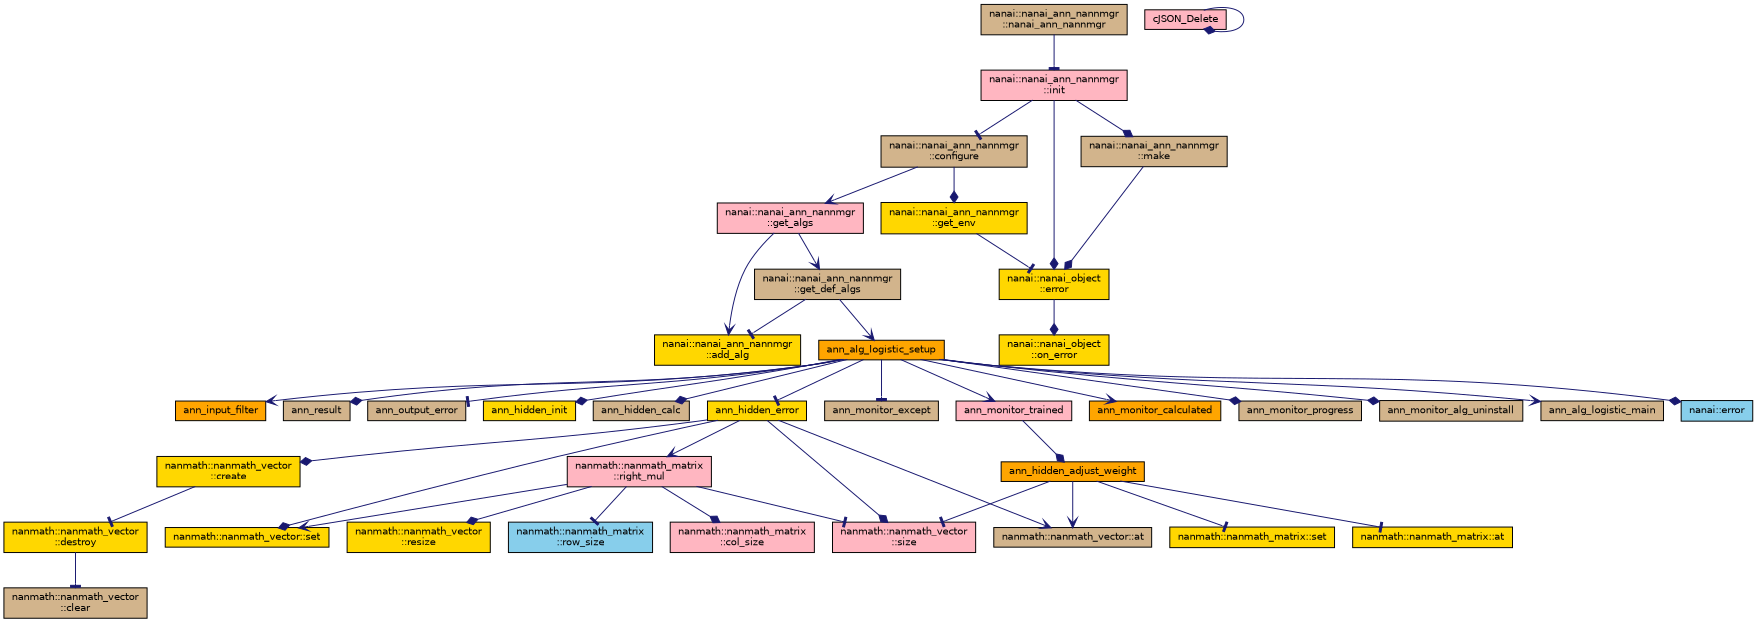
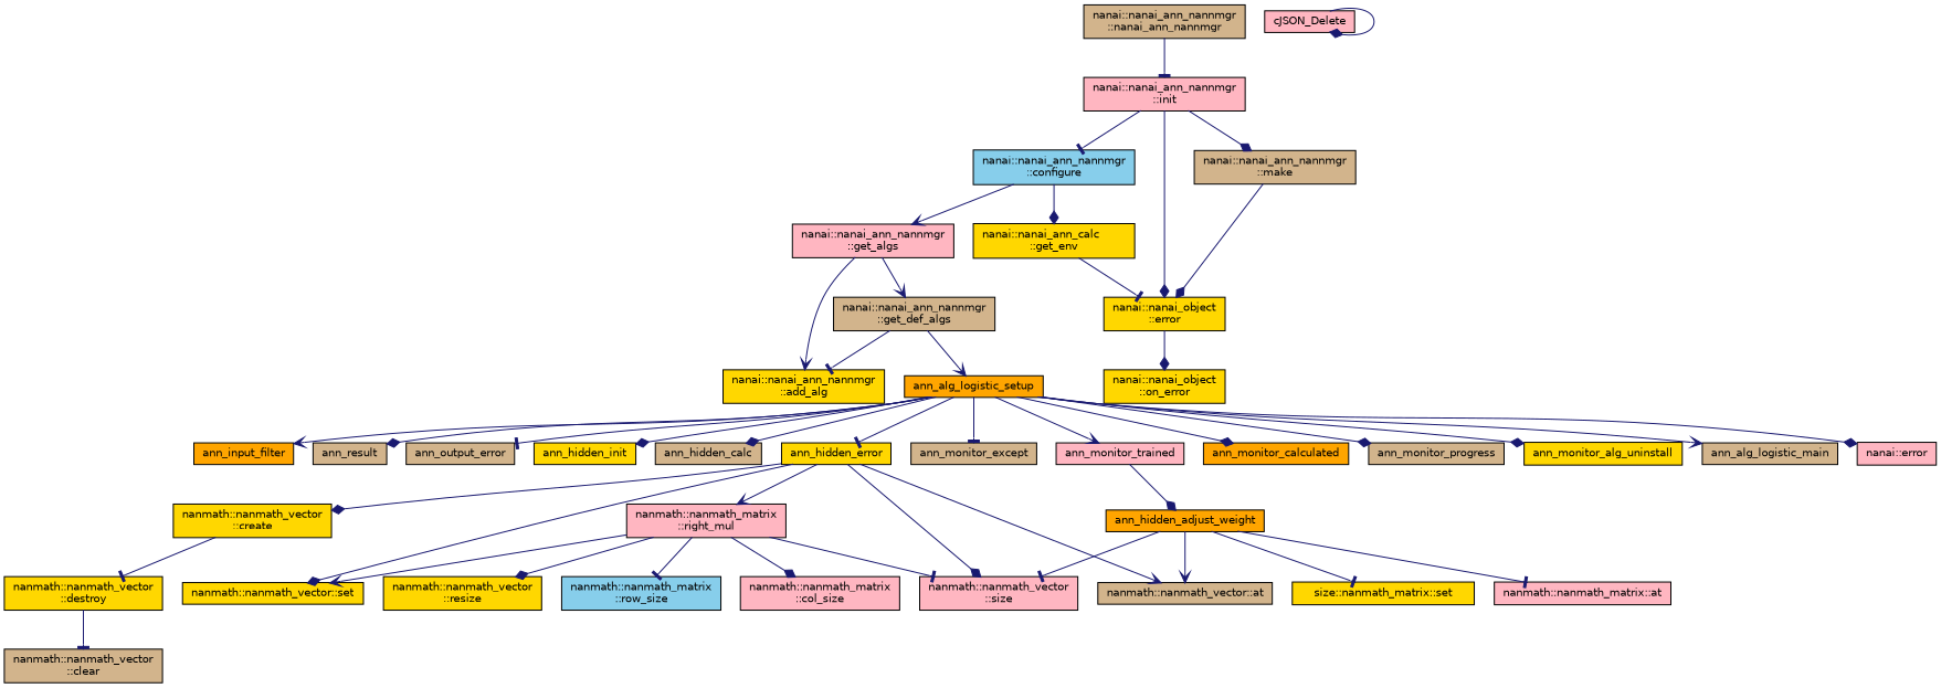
  digraph {
    fontname="DejaVu Sans"
    rankdir=TB
    node [color=black fillcolor=tan fontname="DejaVu Sans" fontsize=10 shape=record style=filled]
    edge [arrowhead=diamond color=midnightblue fontname="DejaVu Sans" fontsize=10 labelfontname=Helvetica labelfontsize=10 style=solid]
    n1 [fontcolor=black height=0.2 label="nanai::nanai_ann_nannmgr\l::nanai_ann_nannmgr" width=0.4]
    n2 [fillcolor=lightpink height=0.2 label="nanai::nanai_ann_nannmgr\l::init" width=0.4]
-   n3 [height=0.2 label="nanai::nanai_ann_nannmgr\l::configure" width=0.4]
+   n3 [fillcolor=skyblue height=0.2 label="nanai::nanai_ann_nannmgr\l::configure" width=0.4]
    n4 [fillcolor=gold height=0.2 label="nanai::nanai_object\l::error" width=0.4]
    n5 [height=0.2 label="nanai::nanai_ann_nannmgr\l::make" width=0.4]
-   n6 [fillcolor=gold height=0.2 label="nanai::nanai_ann_nannmgr\l::get_env" width=0.4]
+   n6 [fillcolor=gold height=0.2 label="nanai::nanai_ann_calc\l::get_env" width=0.4]
    n7 [fillcolor=lightpink height=0.2 label="nanai::nanai_ann_nannmgr\l::get_algs" width=0.4]
    n8 [fillcolor=gold height=0.2 label="nanai::nanai_object\l::on_error" width=0.4]
    n9 [height=0.2 label="nanai::nanai_ann_nannmgr\l::get_def_algs" width=0.4]
    n10 [fillcolor=gold height=0.2 label="nanai::nanai_ann_nannmgr\l::add_alg" width=0.4]
    n11 [fillcolor=orange height=0.2 label=ann_alg_logistic_setup width=0.4]
    n12 [fillcolor=orange height=0.2 label=ann_input_filter width=0.4]
    n13 [height=0.2 label=ann_result width=0.4]
    n14 [height=0.2 label=ann_output_error width=0.4]
    n15 [fillcolor=gold height=0.2 label=ann_hidden_init width=0.4]
    n16 [height=0.2 label=ann_hidden_calc width=0.4]
    n17 [fillcolor=gold height=0.2 label=ann_hidden_error width=0.4]
    n18 [height=0.2 label=ann_monitor_except width=0.4]
    n19 [fillcolor=lightpink height=0.2 label=ann_monitor_trained width=0.4]
    n20 [fillcolor=orange height=0.2 label=ann_monitor_calculated width=0.4]
    n21 [height=0.2 label=ann_monitor_progress width=0.4]
-   n22 [height=0.2 label=ann_monitor_alg_uninstall width=0.4]
+   n22 [fillcolor=gold height=0.2 label=ann_monitor_alg_uninstall width=0.4]
    n23 [height=0.2 label=ann_alg_logistic_main width=0.4]
-   n24 [fillcolor=skyblue height=0.2 label="nanai::error" width=0.4]
+   n24 [fillcolor=lightpink height=0.2 label="nanai::error" width=0.4]
    n25 [fillcolor=gold height=0.2 label="nanmath::nanmath_vector\l::create" width=0.4]
    n26 [fillcolor=lightpink height=0.2 label="nanmath::nanmath_vector\l::size" width=0.4]
    n27 [fillcolor=lightpink height=0.2 label="nanmath::nanmath_matrix\l::right_mul" width=0.4]
    n28 [fillcolor=gold height=0.2 label="nanmath::nanmath_vector::set" width=0.4]
    n29 [height=0.2 label="nanmath::nanmath_vector::at" width=0.4]
    n30 [fillcolor=orange height=0.2 label=ann_hidden_adjust_weight width=0.4]
-   n31 [fillcolor=gold height=0.2 label="nanmath::nanmath_matrix::at" width=0.4]
-   n32 [fillcolor=gold height=0.2 label="nanmath::nanmath_matrix::set" width=0.4]
+   n31 [fillcolor=lightpink height=0.2 label="nanmath::nanmath_matrix::at" width=0.4]
+   n32 [fillcolor=gold height=0.2 label="size::nanmath_matrix::set" width=0.4]
    n33 [fillcolor=lightpink height=0.2 label=cJSON_Delete width=0.4]
    n34 [fillcolor=gold height=0.2 label="nanmath::nanmath_vector\l::destroy" width=0.4]
    n35 [fillcolor=skyblue height=0.2 label="nanmath::nanmath_matrix\l::row_size" width=0.4]
    n36 [fillcolor=lightpink height=0.2 label="nanmath::nanmath_matrix\l::col_size" width=0.4]
    n37 [fillcolor=gold height=0.2 label="nanmath::nanmath_vector\l::resize" width=0.4]
    n38 [height=0.2 label="nanmath::nanmath_vector\l::clear" width=0.4]
    n1 -> n2 [arrowhead=tee]
    n2 -> n3 [arrowhead=tee]
    n2 -> n4
    n2 -> n5
    n3 -> n6
    n3 -> n7 [arrowhead=vee]
    n4 -> n8
    n5 -> n4
    n6 -> n4 [arrowhead=tee]
    n7 -> n9 [arrowhead=vee]
    n7 -> n10 [arrowhead=vee]
    n9 -> n10 [arrowhead=tee]
    n9 -> n11 [arrowhead=vee]
    n11 -> n12 [arrowhead=vee]
    n11 -> n13
    n11 -> n14 [arrowhead=tee]
    n11 -> n15
    n11 -> n16
    n11 -> n17 [arrowhead=tee]
    n11 -> n18 [arrowhead=tee]
    n11 -> n19 [arrowhead=vee]
-   n11 -> n20 [arrowhead=vee]
+   n11 -> n20
    n11 -> n21
    n11 -> n22
    n11 -> n23 [arrowhead=vee]
    n11 -> n24
    n17 -> n25
    n17 -> n26
    n17 -> n27 [arrowhead=vee]
    n17 -> n28
    n17 -> n29 [arrowhead=vee]
    n19 -> n30
    n25 -> n34 [arrowhead=tee]
    n27 -> n26 [arrowhead=tee]
    n27 -> n28 [arrowhead=vee]
    n27 -> n35 [arrowhead=tee]
    n27 -> n36
    n27 -> n37
    n30 -> n26 [arrowhead=tee]
    n30 -> n29 [arrowhead=vee]
    n30 -> n31 [arrowhead=tee]
    n30 -> n32 [arrowhead=tee]
    n33 -> n33
    n34 -> n38 [arrowhead=tee]
  }
